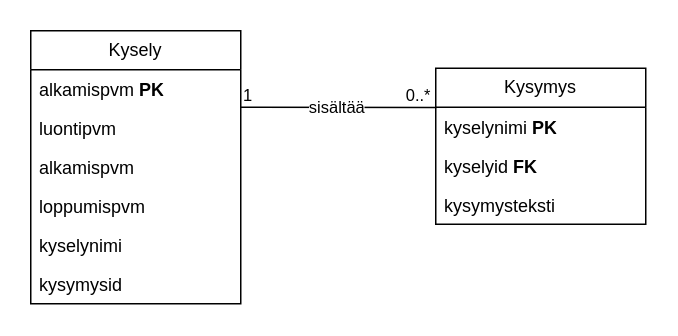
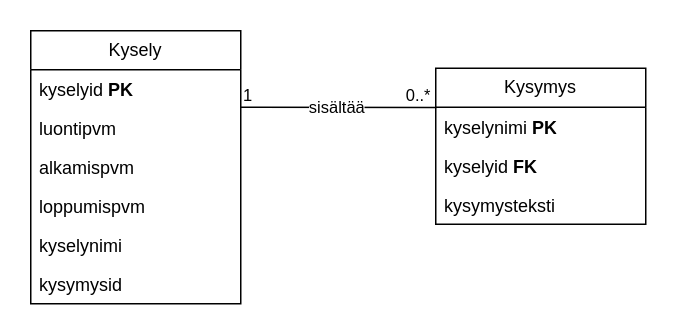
  <mxCell id="0" />
  <mxCell id="1" parent="0" />
  <mxCell id="2" value="Kysely" style="swimlane;fontStyle=0;childLayout=stackLayout;horizontal=1;startSize=26;fillColor=none;horizontalStack=0;resizeParent=1;resizeParentMax=0;resizeLast=0;collapsible=1;marginBottom=0;whiteSpace=wrap;html=1;" parent="1" vertex="1"><mxGeometry x="20" y="20" width="140" height="182" as="geometry" /></mxCell>
- <mxCell id="3" value="alkamispvm &lt;b&gt;PK&lt;/b&gt;" style="text;strokeColor=none;fillColor=none;align=left;verticalAlign=top;spacingLeft=4;spacingRight=4;overflow=hidden;rotatable=0;points=[[0,0.5],[1,0.5]];portConstraint=eastwest;whiteSpace=wrap;html=1;" parent="2" vertex="1"><mxGeometry y="26" width="140" height="26" as="geometry" /></mxCell>
+ <mxCell id="3" value="kyselyid &lt;b&gt;PK&lt;/b&gt;" style="text;strokeColor=none;fillColor=none;align=left;verticalAlign=top;spacingLeft=4;spacingRight=4;overflow=hidden;rotatable=0;points=[[0,0.5],[1,0.5]];portConstraint=eastwest;whiteSpace=wrap;html=1;" parent="2" vertex="1"><mxGeometry y="26" width="140" height="26" as="geometry" /></mxCell>
  <mxCell id="4" value="luontipvm" style="text;strokeColor=none;fillColor=none;align=left;verticalAlign=top;spacingLeft=4;spacingRight=4;overflow=hidden;rotatable=0;points=[[0,0.5],[1,0.5]];portConstraint=eastwest;whiteSpace=wrap;html=1;" vertex="1" parent="2"><mxGeometry y="52" width="140" height="26" as="geometry" /></mxCell>
  <mxCell id="5" value="alkamispvm" style="text;strokeColor=none;fillColor=none;align=left;verticalAlign=top;spacingLeft=4;spacingRight=4;overflow=hidden;rotatable=0;points=[[0,0.5],[1,0.5]];portConstraint=eastwest;whiteSpace=wrap;html=1;" parent="2" vertex="1"><mxGeometry y="78" width="140" height="26" as="geometry" /></mxCell>
  <mxCell id="6" value="loppumispvm" style="text;strokeColor=none;fillColor=none;align=left;verticalAlign=top;spacingLeft=4;spacingRight=4;overflow=hidden;rotatable=0;points=[[0,0.5],[1,0.5]];portConstraint=eastwest;whiteSpace=wrap;html=1;" parent="2" vertex="1"><mxGeometry y="104" width="140" height="26" as="geometry" /></mxCell>
  <mxCell id="7" value="kyselynimi" style="text;strokeColor=none;fillColor=none;align=left;verticalAlign=top;spacingLeft=4;spacingRight=4;overflow=hidden;rotatable=0;points=[[0,0.5],[1,0.5]];portConstraint=eastwest;whiteSpace=wrap;html=1;" parent="2" vertex="1"><mxGeometry y="130" width="140" height="26" as="geometry" /></mxCell>
  <mxCell id="8" value="kysymysid" style="text;strokeColor=none;fillColor=none;align=left;verticalAlign=top;spacingLeft=4;spacingRight=4;overflow=hidden;rotatable=0;points=[[0,0.5],[1,0.5]];portConstraint=eastwest;whiteSpace=wrap;html=1;" parent="2" vertex="1"><mxGeometry y="156" width="140" height="26" as="geometry" /></mxCell>
  <mxCell id="9" value="Kysymys" style="swimlane;fontStyle=0;childLayout=stackLayout;horizontal=1;startSize=26;fillColor=none;horizontalStack=0;resizeParent=1;resizeParentMax=0;resizeLast=0;collapsible=1;marginBottom=0;whiteSpace=wrap;html=1;" parent="1" vertex="1"><mxGeometry x="290" y="45" width="140" height="104" as="geometry" /></mxCell>
  <mxCell id="10" value="kyselynimi &lt;b&gt;PK&lt;/b&gt;" style="text;strokeColor=none;fillColor=none;align=left;verticalAlign=top;spacingLeft=4;spacingRight=4;overflow=hidden;rotatable=0;points=[[0,0.5],[1,0.5]];portConstraint=eastwest;whiteSpace=wrap;html=1;" parent="9" vertex="1"><mxGeometry y="26" width="140" height="26" as="geometry" /></mxCell>
  <mxCell id="11" value="kyselyid &lt;b&gt;FK&lt;/b&gt;" style="text;strokeColor=none;fillColor=none;align=left;verticalAlign=top;spacingLeft=4;spacingRight=4;overflow=hidden;rotatable=0;points=[[0,0.5],[1,0.5]];portConstraint=eastwest;whiteSpace=wrap;html=1;" vertex="1" parent="9"><mxGeometry y="52" width="140" height="26" as="geometry" /></mxCell>
  <mxCell id="12" value="kysymysteksti" style="text;strokeColor=none;fillColor=none;align=left;verticalAlign=top;spacingLeft=4;spacingRight=4;overflow=hidden;rotatable=0;points=[[0,0.5],[1,0.5]];portConstraint=eastwest;whiteSpace=wrap;html=1;" vertex="1" parent="9"><mxGeometry y="78" width="140" height="26" as="geometry" /></mxCell>
  <mxCell id="13" value="" style="endArrow=none;html=1;edgeStyle=orthogonalEdgeStyle;rounded=0;entryX=0.003;entryY=0.928;entryDx=0;entryDy=0;entryPerimeter=0;" parent="1" edge="1"><mxGeometry relative="1" as="geometry"><mxPoint x="160" y="71" as="sourcePoint" /><mxPoint x="290.42" y="71.128" as="targetPoint" /><Array as="points"><mxPoint x="161" y="71" /></Array></mxGeometry></mxCell>
  <mxCell id="14" value="1" style="edgeLabel;resizable=0;html=1;align=left;verticalAlign=bottom;" parent="13" connectable="0" vertex="1"><mxGeometry x="-1" relative="1" as="geometry" /></mxCell>
  <mxCell id="15" value="0..*" style="edgeLabel;resizable=0;html=1;align=right;verticalAlign=bottom;" parent="13" connectable="0" vertex="1"><mxGeometry x="1" relative="1" as="geometry"><mxPoint x="-3" as="offset" /></mxGeometry></mxCell>
  <mxCell id="16" value="sisältää" style="edgeLabel;html=1;align=center;verticalAlign=middle;resizable=0;points=[];" parent="13" vertex="1" connectable="0"><mxGeometry x="-0.03" y="1" relative="1" as="geometry"><mxPoint as="offset" /></mxGeometry></mxCell>
